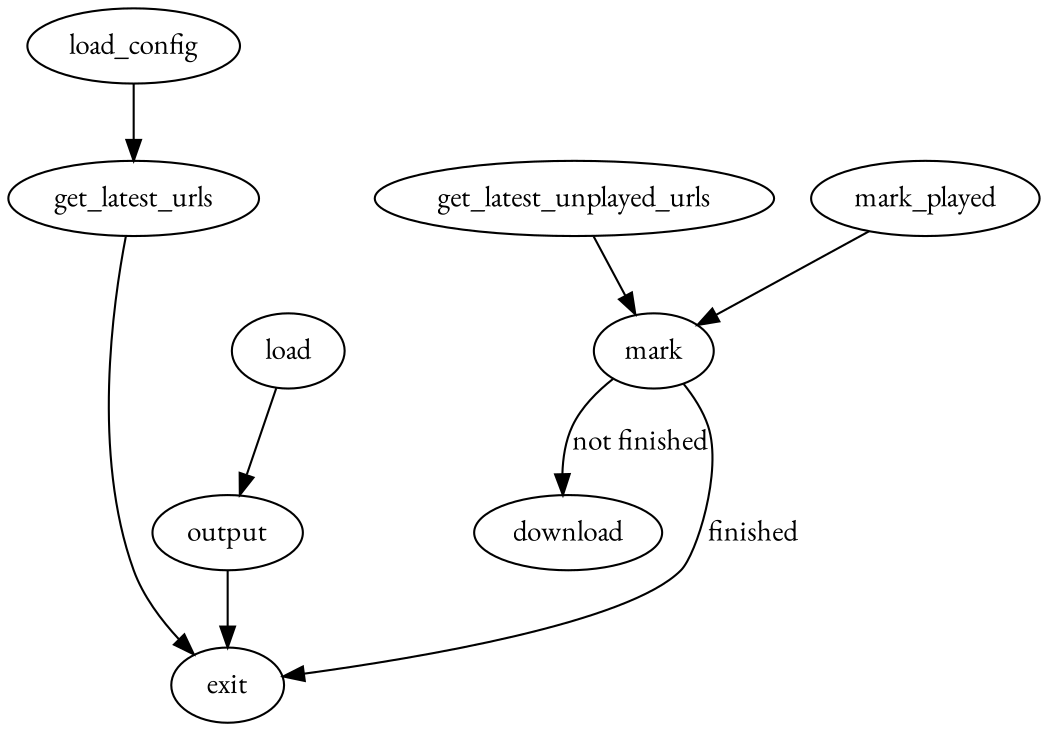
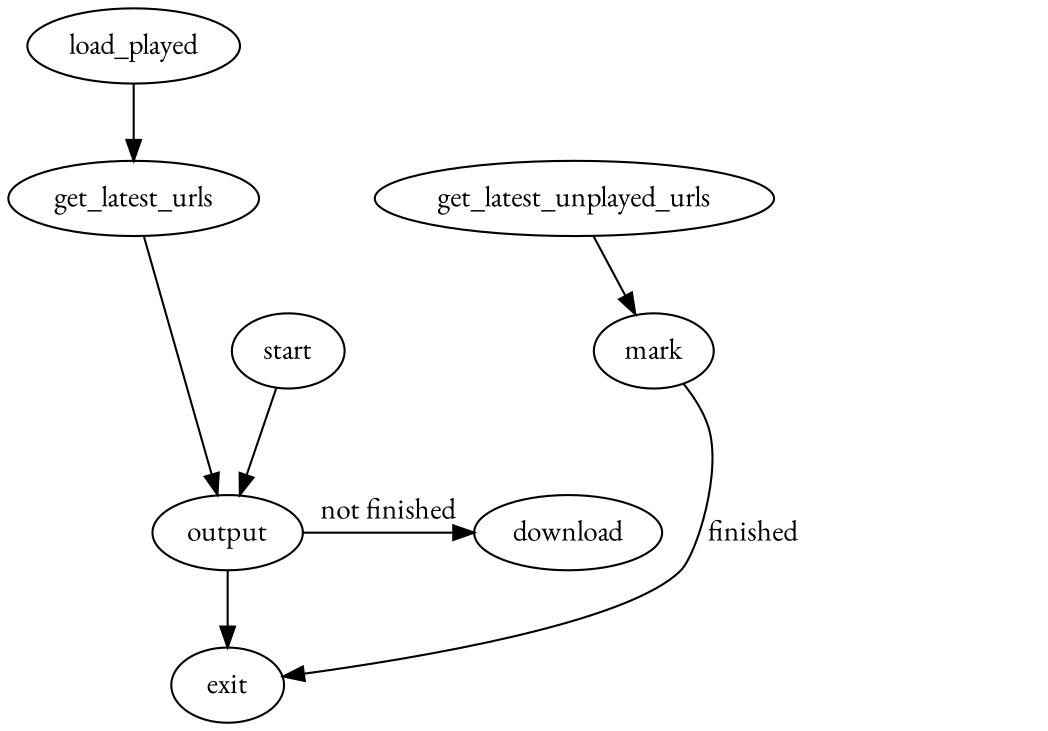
  digraph {
    fontname="EB Garamond"
    node [fontname="EB Garamond"]
    edge [fontname="EB Garamond"]
    get_latest_urls
    get_latest_unplayed_urls
    download
    output
    n5 [label=mark]
    exit
-   start [label=load]
-   load_config
-   mark_played
+   start
+   load_config [label=load_played]
    subgraph sub_1 {
      rank=same
      get_latest_urls
      get_latest_unplayed_urls
    }
    subgraph sub_2 {
      rank=same
      download
      output
    }
-   get_latest_urls -> exit
+   get_latest_urls -> output
    get_latest_unplayed_urls -> n5
    output -> exit
-   n5 -> download [label="not finished"]
+   output -> download [label="not finished"]
    n5 -> exit [label=finished]
    start -> output
    load_config -> get_latest_urls
-   mark_played -> n5
  }
